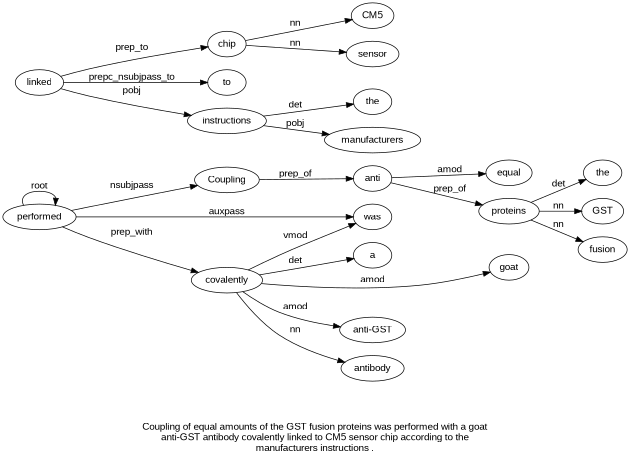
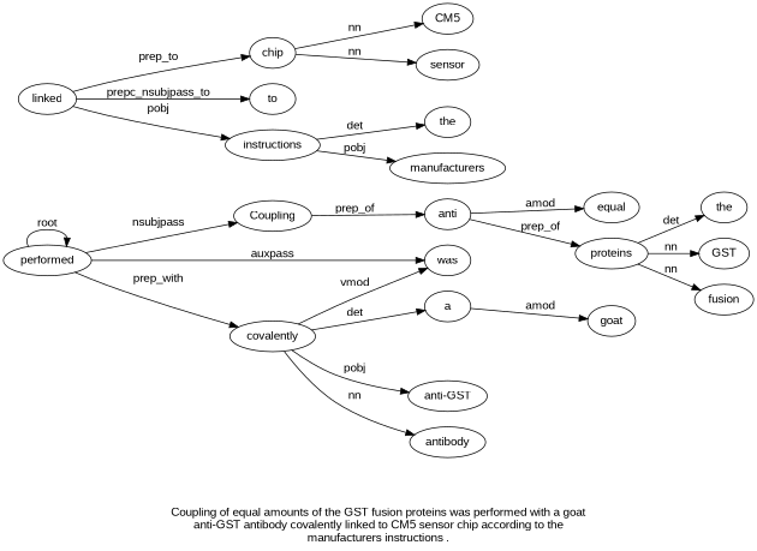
  digraph {
    fontname="Liberation Sans"
    label="Coupling of equal amounts of the GST fusion proteins was performed with a goat\nanti-GST antibody covalently linked to CM5 sensor chip according to the\nmanufacturers instructions ."
    rankdir=LR
    node [fillcolor=white fontname="Liberation Sans" style=filled]
    edge [fontname="Liberation Sans"]
    n1 [label=performed]
    n2 [label=Coupling]
    n3 [label=was]
    n4 [label=covalently]
    n5 [label=anti]
    n6 [label=a]
    n7 [label=goat]
    n8 [label="anti-GST"]
    n9 [label=antibody]
    n10 [label=equal]
    n11 [label=proteins]
    n12 [label=the]
    n13 [label=GST]
    n14 [label=fusion]
    n15 [label=linked]
    n16 [label=chip]
    n17 [label=to]
    n18 [label=instructions]
    n19 [label=CM5]
    n20 [label=sensor]
    n21 [label=the]
    n22 [label=manufacturers]
    n1 -> n1 [label=root]
    n1 -> n2 [label=nsubjpass]
    n1 -> n3 [label=auxpass]
    n1 -> n4 [label=prep_with]
    n2 -> n5 [label=prep_of]
    n4 -> n3 [label=vmod]
    n4 -> n6 [label=det]
-   n4 -> n7 [label=amod]
-   n4 -> n8 [label=amod]
+   n6 -> n7 [label=amod]
+   n4 -> n8 [label=pobj]
    n4 -> n9 [label=nn]
    n5 -> n10 [label=amod]
    n5 -> n11 [label=prep_of]
    n11 -> n12 [label=det]
    n11 -> n13 [label=nn]
    n11 -> n14 [label=nn]
    n15 -> n16 [label=prep_to]
    n15 -> n17 [label=prepc_nsubjpass_to]
    n15 -> n18 [label=pobj]
    n16 -> n19 [label=nn]
    n16 -> n20 [label=nn]
    n18 -> n21 [label=det]
    n18 -> n22 [label=pobj]
  }
